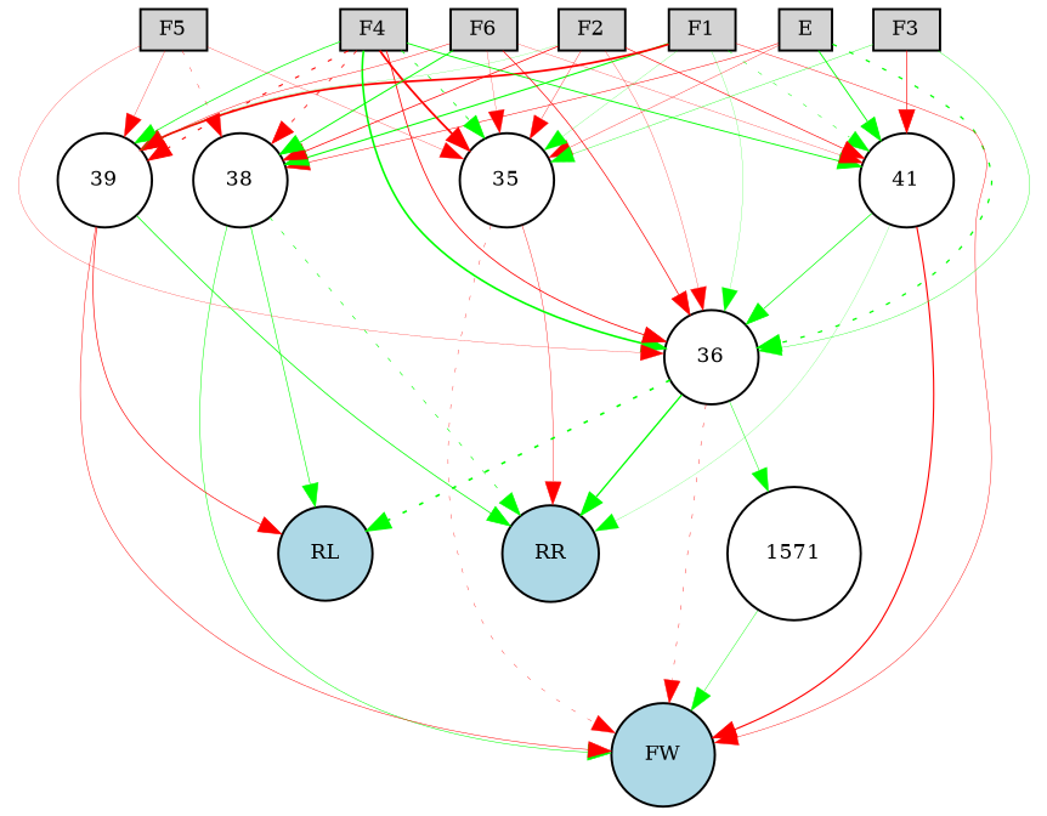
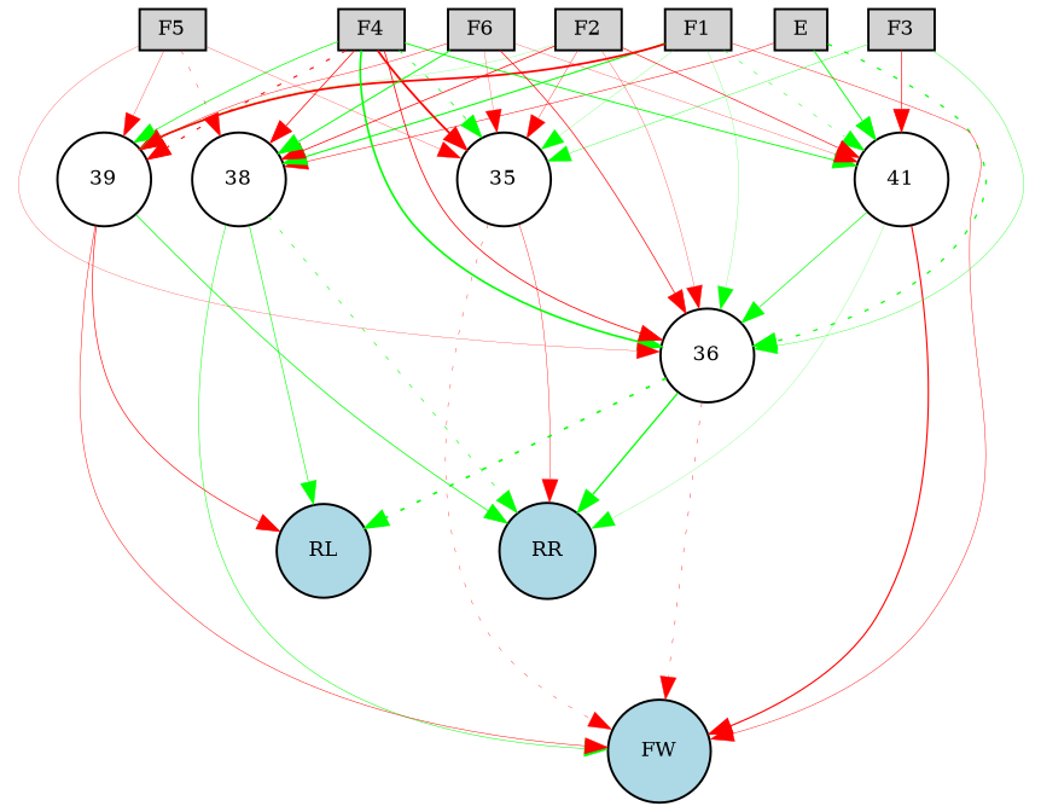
  digraph {
    node [fillcolor=lightgray fontsize=9 shape=circle style=filled]
    edge [color=red style=solid]
    E [height=0.2 shape=box width=0.2]
    35 [fillcolor=white height=0.2 width=0.2]
    36 [fillcolor=white height=0.2 width=0.2]
    38 [fillcolor=white height=0.2 width=0.2]
    41 [fillcolor=white height=0.2 width=0.2]
    FW [fillcolor=lightblue height=0.2 width=0.2]
    RR [fillcolor=lightblue height=0.2 width=0.2]
    RL [fillcolor=lightblue height=0.2 width=0.2]
-   1571 [fillcolor=white height=0.2 width=0.2]
    F1 [height=0.2 shape=box width=0.2]
    39 [fillcolor=white height=0.2 width=0.2]
    F2 [height=0.2 shape=box width=0.2]
    F3 [height=0.2 shape=box width=0.2]
    F4 [height=0.2 shape=box width=0.2]
    F5 [height=0.2 shape=box width=0.2]
    F6 [height=0.2 shape=box width=0.2]
-   E -> 35 [penwidth=0.17998531925607816]
    E -> 36 [color=green penwidth=0.6469895069109498 style=dotted]
    E -> 38 [penwidth=0.2649684105278879]
    E -> 41 [color=green penwidth=0.459560177180973]
    35 -> FW [penwidth=0.17890860901713296 style=dotted]
    35 -> RR [penwidth=0.20370518748196131]
    36 -> FW [penwidth=0.20276450505399518 style=dotted]
    36 -> RR [color=green penwidth=0.6664234770223524]
    36 -> RL [color=green penwidth=0.8207478669211846 style=dotted]
-   36 -> 1571 [color=green penwidth=0.23631986015283787]
    38 -> FW [color=green penwidth=0.2596529366441177]
    38 -> RR [color=green penwidth=0.31426735322254196 style=dotted]
    38 -> RL [color=green penwidth=0.30693552546950575]
    41 -> 36 [color=green penwidth=0.3519577220605591]
    41 -> FW [penwidth=0.5736124189213327]
    41 -> RR [color=green penwidth=0.10061838326188516]
-   1571 -> FW [color=green penwidth=0.2144587868184872]
    F1 -> 35 [color=green penwidth=0.1091767415853571]
    F1 -> 36 [color=green penwidth=0.11209629365238549]
    F1 -> 38 [color=green penwidth=0.5457959287672761]
    F1 -> 41 [color=green penwidth=0.24859974239431729 style=dotted]
    F1 -> FW [penwidth=0.22234502149652835]
    F1 -> 39 [penwidth=0.8948128051353428]
    39 -> FW [penwidth=0.24508964628370947]
    39 -> RR [color=green penwidth=0.38379974196871336]
    39 -> RL [penwidth=0.33072247982072667]
    F2 -> 35 [penwidth=0.1778878991640968]
    F2 -> 36 [penwidth=0.14510202623940568]
    F2 -> 38 [penwidth=0.3826682549184566]
    F2 -> 41 [penwidth=0.32153057317304423]
    F2 -> 39 [color=green penwidth=0.10005041269415138]
    F3 -> 35 [color=green penwidth=0.1911728702222517]
    F3 -> 36 [color=green penwidth=0.18146861102079243]
    F3 -> 41 [penwidth=0.3262073720224551]
    F4 -> 35 [penwidth=0.8963179322652525]
    F4 -> 35 [color=green penwidth=0.3881431973419236 style=dotted]
    F4 -> 36 [color=green penwidth=0.8295945433796743]
    F4 -> 36 [penwidth=0.4121537642754787]
-   F4 -> 38 [penwidth=0.3854985145595873 style=dotted]
+   F4 -> 38 [penwidth=0.3854985145595873]
    F4 -> 41 [color=green penwidth=0.45390587193130927]
    F4 -> 39 [color=green penwidth=0.3732686193485757]
    F4 -> 39 [penwidth=0.5483301127302062 style=dotted]
    F5 -> 35 [penwidth=0.14173934960026002]
    F5 -> 36 [penwidth=0.13109638315541808]
    F5 -> 38 [penwidth=0.18038960023112377 style=dotted]
    F5 -> 39 [penwidth=0.15631407126966507]
    F6 -> 35 [penwidth=0.12900394531974715]
    F6 -> 36 [penwidth=0.3533226742092379]
    F6 -> 38 [color=green penwidth=0.4951258502055371]
    F6 -> 41 [penwidth=0.14105217205331402]
    F6 -> 39 [penwidth=0.22400609974472507]
  }
